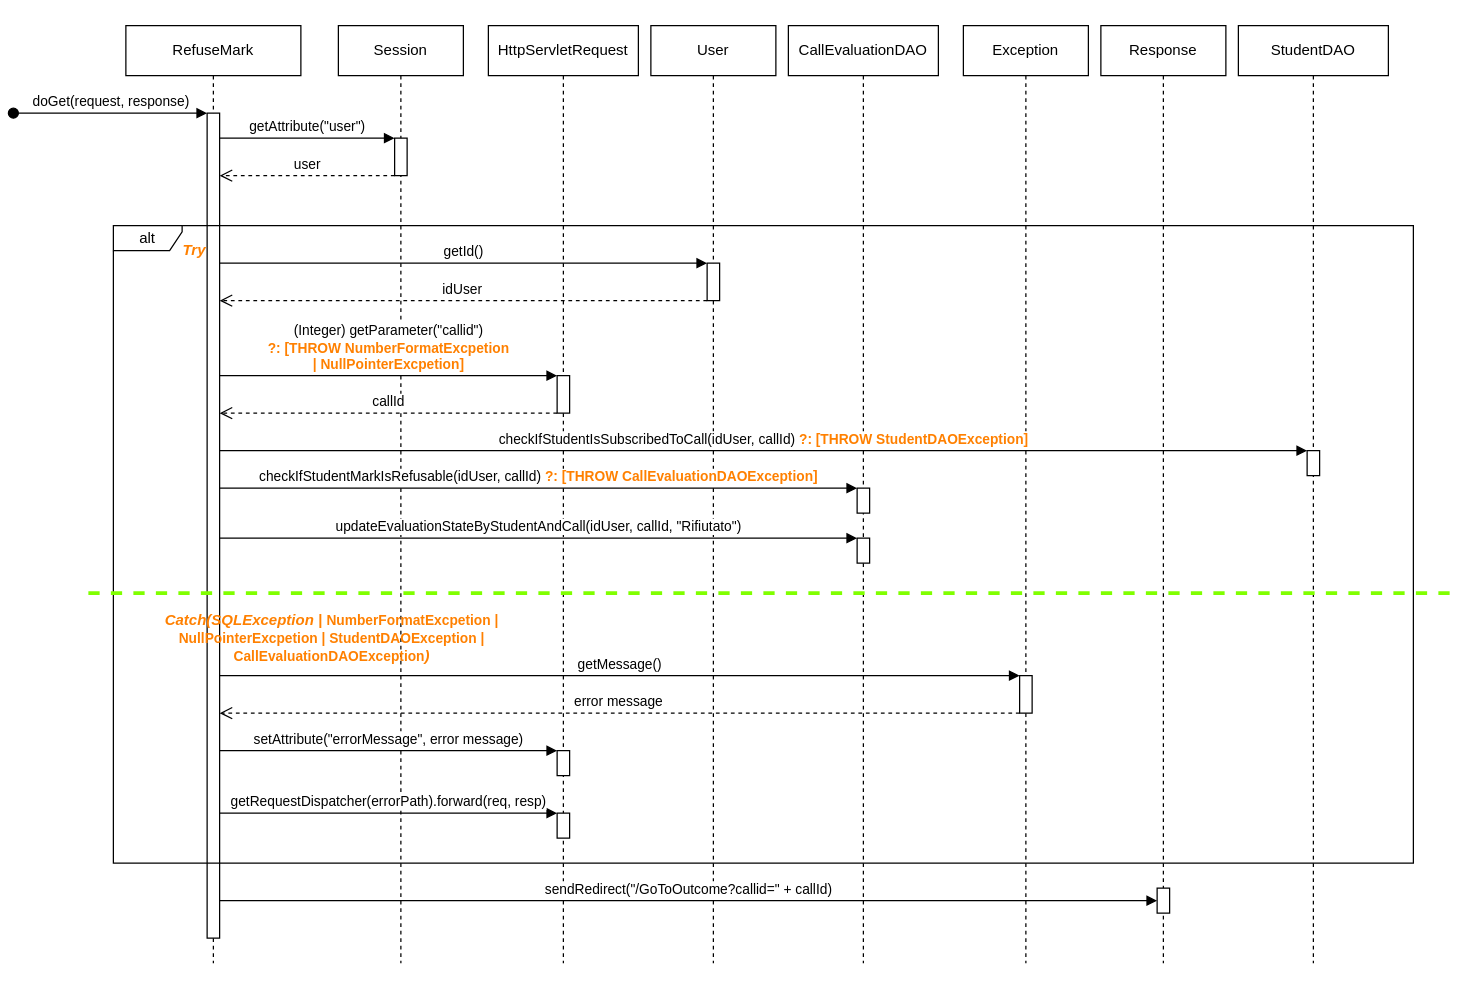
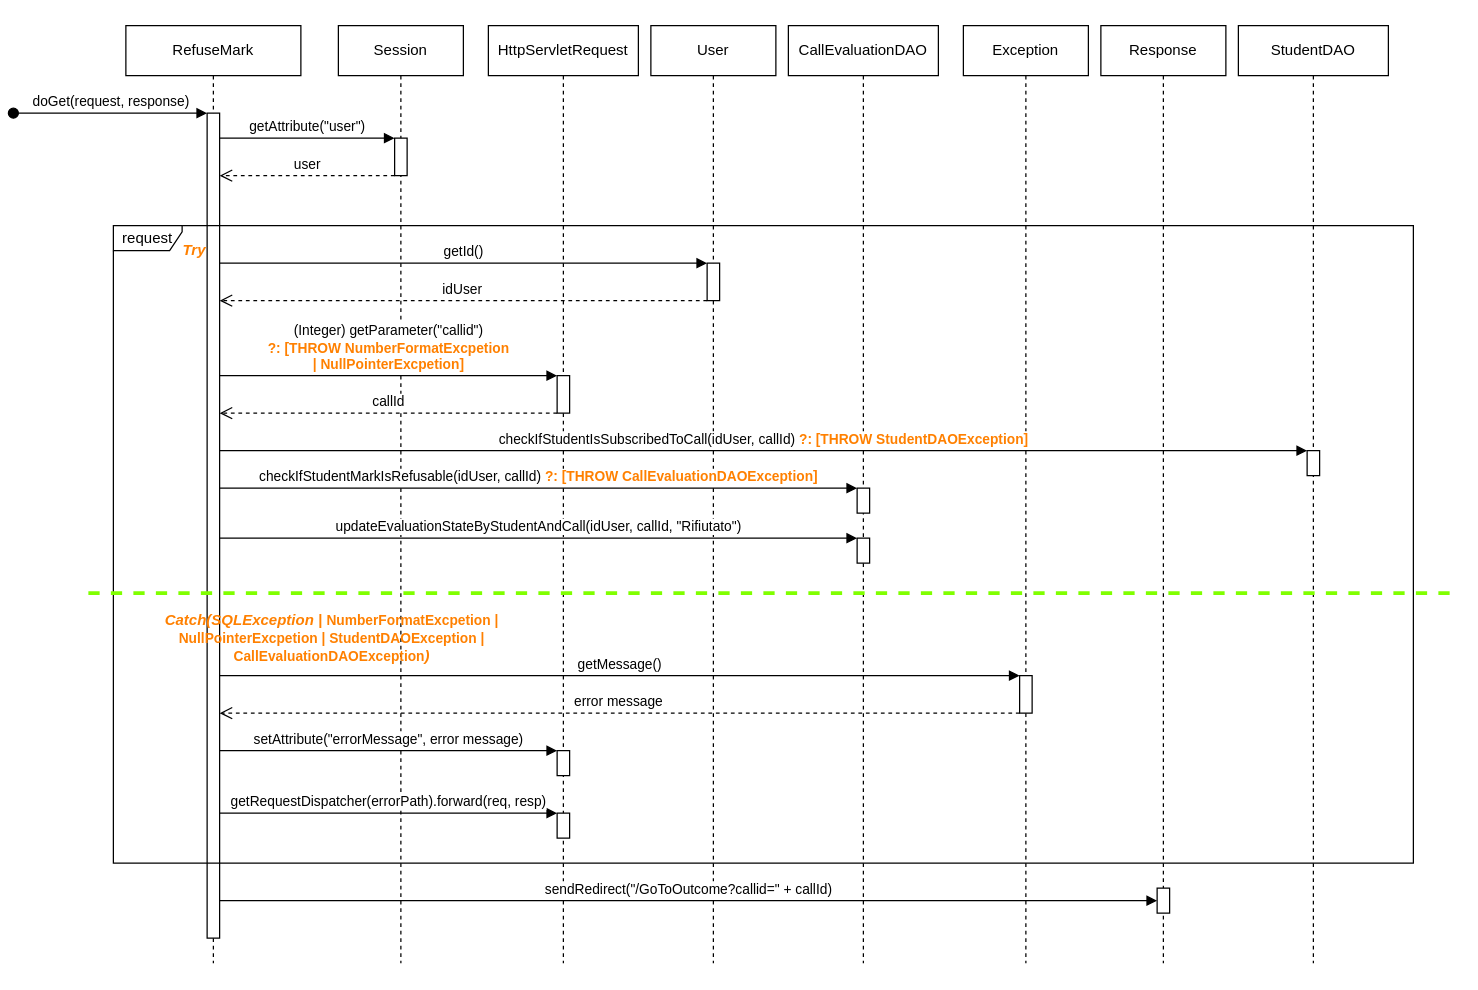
  <mxCell id="0" />
  <mxCell id="1" parent="0" />
  <mxCell id="2" value="RefuseMark" style="shape=umlLifeline;perimeter=lifelinePerimeter;whiteSpace=wrap;html=1;container=0;dropTarget=0;collapsible=0;recursiveResize=0;outlineConnect=0;portConstraint=eastwest;newEdgeStyle={&quot;edgeStyle&quot;:&quot;elbowEdgeStyle&quot;,&quot;elbow&quot;:&quot;vertical&quot;,&quot;curved&quot;:0,&quot;rounded&quot;:0};" vertex="1" parent="1"><mxGeometry x="50" y="20" width="140" height="750" as="geometry" /></mxCell>
  <mxCell id="3" value="doGet(request, response)" style="html=1;verticalAlign=bottom;startArrow=oval;endArrow=block;startSize=8;edgeStyle=elbowEdgeStyle;elbow=vertical;curved=0;rounded=0;" edge="1" parent="2" target="4"><mxGeometry relative="1" as="geometry"><mxPoint x="-90" y="70" as="sourcePoint" /><mxPoint x="55" y="70" as="targetPoint" /></mxGeometry></mxCell>
  <mxCell id="4" value="" style="html=1;points=[];perimeter=orthogonalPerimeter;outlineConnect=0;targetShapes=umlLifeline;portConstraint=eastwest;newEdgeStyle={&quot;edgeStyle&quot;:&quot;elbowEdgeStyle&quot;,&quot;elbow&quot;:&quot;vertical&quot;,&quot;curved&quot;:0,&quot;rounded&quot;:0};" vertex="1" parent="2"><mxGeometry x="65" y="70" width="10" height="660" as="geometry" /></mxCell>
  <mxCell id="5" value="Session" style="shape=umlLifeline;perimeter=lifelinePerimeter;whiteSpace=wrap;html=1;container=0;dropTarget=0;collapsible=0;recursiveResize=0;outlineConnect=0;portConstraint=eastwest;newEdgeStyle={&quot;edgeStyle&quot;:&quot;elbowEdgeStyle&quot;,&quot;elbow&quot;:&quot;vertical&quot;,&quot;curved&quot;:0,&quot;rounded&quot;:0};" vertex="1" parent="1"><mxGeometry x="220" y="20" width="100" height="750" as="geometry" /></mxCell>
  <mxCell id="6" value="" style="html=1;points=[];perimeter=orthogonalPerimeter;outlineConnect=0;targetShapes=umlLifeline;portConstraint=eastwest;newEdgeStyle={&quot;edgeStyle&quot;:&quot;elbowEdgeStyle&quot;,&quot;elbow&quot;:&quot;vertical&quot;,&quot;curved&quot;:0,&quot;rounded&quot;:0};" vertex="1" parent="5"><mxGeometry x="45" y="90" width="10" height="30" as="geometry" /></mxCell>
  <mxCell id="7" value="HttpServletRequest" style="shape=umlLifeline;perimeter=lifelinePerimeter;whiteSpace=wrap;html=1;container=0;dropTarget=0;collapsible=0;recursiveResize=0;outlineConnect=0;portConstraint=eastwest;newEdgeStyle={&quot;edgeStyle&quot;:&quot;elbowEdgeStyle&quot;,&quot;elbow&quot;:&quot;vertical&quot;,&quot;curved&quot;:0,&quot;rounded&quot;:0};" vertex="1" parent="1"><mxGeometry x="340" y="20" width="120" height="750" as="geometry" /></mxCell>
  <mxCell id="8" value="User" style="shape=umlLifeline;perimeter=lifelinePerimeter;whiteSpace=wrap;html=1;container=0;dropTarget=0;collapsible=0;recursiveResize=0;outlineConnect=0;portConstraint=eastwest;newEdgeStyle={&quot;edgeStyle&quot;:&quot;elbowEdgeStyle&quot;,&quot;elbow&quot;:&quot;vertical&quot;,&quot;curved&quot;:0,&quot;rounded&quot;:0};" vertex="1" parent="1"><mxGeometry x="470" y="20" width="100" height="750" as="geometry" /></mxCell>
  <mxCell id="9" value="CallEvaluationDAO" style="shape=umlLifeline;perimeter=lifelinePerimeter;whiteSpace=wrap;html=1;container=0;dropTarget=0;collapsible=0;recursiveResize=0;outlineConnect=0;portConstraint=eastwest;newEdgeStyle={&quot;edgeStyle&quot;:&quot;elbowEdgeStyle&quot;,&quot;elbow&quot;:&quot;vertical&quot;,&quot;curved&quot;:0,&quot;rounded&quot;:0};" vertex="1" parent="1"><mxGeometry x="580" y="20" width="120" height="750" as="geometry" /></mxCell>
  <mxCell id="10" value="Exception" style="shape=umlLifeline;perimeter=lifelinePerimeter;whiteSpace=wrap;html=1;container=0;dropTarget=0;collapsible=0;recursiveResize=0;outlineConnect=0;portConstraint=eastwest;newEdgeStyle={&quot;edgeStyle&quot;:&quot;elbowEdgeStyle&quot;,&quot;elbow&quot;:&quot;vertical&quot;,&quot;curved&quot;:0,&quot;rounded&quot;:0};" vertex="1" parent="1"><mxGeometry x="720" y="20" width="100" height="750" as="geometry" /></mxCell>
  <mxCell id="11" value="Response" style="shape=umlLifeline;perimeter=lifelinePerimeter;whiteSpace=wrap;html=1;container=0;dropTarget=0;collapsible=0;recursiveResize=0;outlineConnect=0;portConstraint=eastwest;newEdgeStyle={&quot;edgeStyle&quot;:&quot;elbowEdgeStyle&quot;,&quot;elbow&quot;:&quot;vertical&quot;,&quot;curved&quot;:0,&quot;rounded&quot;:0};" vertex="1" parent="1"><mxGeometry x="830" y="20" width="100" height="750" as="geometry" /></mxCell>
  <mxCell id="12" value="" style="html=1;points=[];perimeter=orthogonalPerimeter;outlineConnect=0;targetShapes=umlLifeline;portConstraint=eastwest;newEdgeStyle={&quot;edgeStyle&quot;:&quot;elbowEdgeStyle&quot;,&quot;elbow&quot;:&quot;vertical&quot;,&quot;curved&quot;:0,&quot;rounded&quot;:0};" vertex="1" parent="11"><mxGeometry x="45" y="690" width="10" height="20" as="geometry" /></mxCell>
  <mxCell id="13" value="StudentDAO" style="shape=umlLifeline;perimeter=lifelinePerimeter;whiteSpace=wrap;html=1;container=0;dropTarget=0;collapsible=0;recursiveResize=0;outlineConnect=0;portConstraint=eastwest;newEdgeStyle={&quot;edgeStyle&quot;:&quot;elbowEdgeStyle&quot;,&quot;elbow&quot;:&quot;vertical&quot;,&quot;curved&quot;:0,&quot;rounded&quot;:0};" vertex="1" parent="1"><mxGeometry x="940" y="20" width="120" height="750" as="geometry" /></mxCell>
  <mxCell id="14" value="getAttribute(&quot;user&quot;)" style="html=1;verticalAlign=bottom;endArrow=block;edgeStyle=elbowEdgeStyle;elbow=vertical;curved=0;rounded=0;" edge="1" parent="1" source="4" target="6"><mxGeometry relative="1" as="geometry"><mxPoint x="118" y="110" as="sourcePoint" /><Array as="points"><mxPoint x="180" y="110" /><mxPoint x="160" y="120" /><mxPoint x="180" y="110" /></Array><mxPoint x="290" y="110" as="targetPoint" /></mxGeometry></mxCell>
  <mxCell id="15" value="user" style="html=1;verticalAlign=bottom;endArrow=open;dashed=1;endSize=8;edgeStyle=elbowEdgeStyle;elbow=vertical;curved=0;rounded=0;" edge="1" parent="1" source="6" target="4"><mxGeometry x="0.003" relative="1" as="geometry"><mxPoint x="118" y="140" as="targetPoint" /><Array as="points"><mxPoint x="253" y="140" /><mxPoint x="198" y="140" /></Array><mxPoint x="268" y="140" as="sourcePoint" /><mxPoint as="offset" /></mxGeometry></mxCell>
- <mxCell id="16" value="alt" style="shape=umlFrame;whiteSpace=wrap;html=1;pointerEvents=0;width=55;height=20;" vertex="1" parent="1"><mxGeometry x="40" y="180" width="1040" height="510" as="geometry" /></mxCell>
+ <mxCell id="16" value="request" style="shape=umlFrame;whiteSpace=wrap;html=1;pointerEvents=0;width=55;height=20;" vertex="1" parent="1"><mxGeometry x="40" y="180" width="1040" height="510" as="geometry" /></mxCell>
  <mxCell id="17" value="Try" style="text;html=1;align=center;verticalAlign=middle;whiteSpace=wrap;rounded=0;fontStyle=3;fontColor=#FF8000;" vertex="1" parent="1"><mxGeometry x="30" y="190" width="150" height="20" as="geometry" /></mxCell>
  <mxCell id="18" value="getId()" style="html=1;verticalAlign=bottom;endArrow=block;edgeStyle=elbowEdgeStyle;elbow=vertical;curved=0;rounded=0;" edge="1" parent="1" source="4" target="26"><mxGeometry relative="1" as="geometry"><mxPoint x="135" y="220" as="sourcePoint" /><Array as="points"><mxPoint x="380" y="210" /><mxPoint x="192" y="220" /><mxPoint x="172" y="230" /><mxPoint x="192" y="220" /></Array><mxPoint x="277" y="220" as="targetPoint" /></mxGeometry></mxCell>
  <mxCell id="19" value="" style="html=1;points=[];perimeter=orthogonalPerimeter;outlineConnect=0;targetShapes=umlLifeline;portConstraint=eastwest;newEdgeStyle={&quot;edgeStyle&quot;:&quot;elbowEdgeStyle&quot;,&quot;elbow&quot;:&quot;vertical&quot;,&quot;curved&quot;:0,&quot;rounded&quot;:0};" vertex="1" parent="1"><mxGeometry x="395" y="300" width="10" height="30" as="geometry" /></mxCell>
  <mxCell id="20" value="(Integer) getParameter(&quot;callid&quot;) &lt;br&gt;&lt;b&gt;&lt;font color=&quot;#ff8000&quot;&gt;?: [THROW NumberFormatExcpetion &lt;br&gt;| NullPointerExcpetion]&lt;/font&gt;&lt;/b&gt;" style="html=1;verticalAlign=bottom;endArrow=block;edgeStyle=elbowEdgeStyle;elbow=vertical;curved=0;rounded=0;" edge="1" parent="1" source="4" target="19"><mxGeometry relative="1" as="geometry"><mxPoint x="128" y="305" as="sourcePoint" /><Array as="points"><mxPoint x="360" y="300" /><mxPoint x="192" y="305" /><mxPoint x="172" y="315" /><mxPoint x="192" y="305" /></Array><mxPoint x="277" y="305" as="targetPoint" /></mxGeometry></mxCell>
  <mxCell id="21" value="callId" style="html=1;verticalAlign=bottom;endArrow=open;dashed=1;endSize=8;edgeStyle=elbowEdgeStyle;elbow=vertical;curved=0;rounded=0;" edge="1" parent="1" source="19" target="4"><mxGeometry x="0.003" relative="1" as="geometry"><mxPoint x="128" y="335" as="targetPoint" /><Array as="points"><mxPoint x="340" y="330" /><mxPoint x="385" y="335" /><mxPoint x="330" y="335" /></Array><mxPoint x="397" y="335" as="sourcePoint" /><mxPoint as="offset" /></mxGeometry></mxCell>
  <mxCell id="22" value="" style="html=1;points=[];perimeter=orthogonalPerimeter;outlineConnect=0;targetShapes=umlLifeline;portConstraint=eastwest;newEdgeStyle={&quot;edgeStyle&quot;:&quot;elbowEdgeStyle&quot;,&quot;elbow&quot;:&quot;vertical&quot;,&quot;curved&quot;:0,&quot;rounded&quot;:0};" vertex="1" parent="1"><mxGeometry x="395" y="600" width="10" height="20" as="geometry" /></mxCell>
  <mxCell id="23" value="setAttribute(&quot;errorMessage&quot;, error message)" style="html=1;verticalAlign=bottom;endArrow=block;edgeStyle=elbowEdgeStyle;elbow=vertical;curved=0;rounded=0;" edge="1" parent="1" target="22"><mxGeometry relative="1" as="geometry"><mxPoint x="125" y="600" as="sourcePoint" /><Array as="points"><mxPoint x="182" y="600" /><mxPoint x="162" y="610" /><mxPoint x="182" y="600" /></Array><mxPoint x="267" y="600" as="targetPoint" /></mxGeometry></mxCell>
  <mxCell id="24" value="" style="html=1;points=[];perimeter=orthogonalPerimeter;outlineConnect=0;targetShapes=umlLifeline;portConstraint=eastwest;newEdgeStyle={&quot;edgeStyle&quot;:&quot;elbowEdgeStyle&quot;,&quot;elbow&quot;:&quot;vertical&quot;,&quot;curved&quot;:0,&quot;rounded&quot;:0};" vertex="1" parent="1"><mxGeometry x="395" y="650" width="10" height="20" as="geometry" /></mxCell>
  <mxCell id="25" value="getRequestDispatcher(errorPath).forward(req, resp)" style="html=1;verticalAlign=bottom;endArrow=block;edgeStyle=elbowEdgeStyle;elbow=vertical;curved=0;rounded=0;" edge="1" parent="1" target="24"><mxGeometry relative="1" as="geometry"><mxPoint x="125" y="650" as="sourcePoint" /><Array as="points"><mxPoint x="182" y="650" /><mxPoint x="162" y="660" /><mxPoint x="182" y="650" /></Array><mxPoint x="267" y="650" as="targetPoint" /></mxGeometry></mxCell>
  <mxCell id="26" value="" style="html=1;points=[];perimeter=orthogonalPerimeter;outlineConnect=0;targetShapes=umlLifeline;portConstraint=eastwest;newEdgeStyle={&quot;edgeStyle&quot;:&quot;elbowEdgeStyle&quot;,&quot;elbow&quot;:&quot;vertical&quot;,&quot;curved&quot;:0,&quot;rounded&quot;:0};" vertex="1" parent="1"><mxGeometry x="515" y="210" width="10" height="30" as="geometry" /></mxCell>
  <mxCell id="27" value="" style="html=1;points=[];perimeter=orthogonalPerimeter;outlineConnect=0;targetShapes=umlLifeline;portConstraint=eastwest;newEdgeStyle={&quot;edgeStyle&quot;:&quot;elbowEdgeStyle&quot;,&quot;elbow&quot;:&quot;vertical&quot;,&quot;curved&quot;:0,&quot;rounded&quot;:0};" vertex="1" parent="1"><mxGeometry x="635" y="390" width="10" height="20" as="geometry" /></mxCell>
  <mxCell id="28" value="idUser" style="html=1;verticalAlign=bottom;endArrow=open;dashed=1;endSize=8;edgeStyle=elbowEdgeStyle;elbow=vertical;curved=0;rounded=0;" edge="1" parent="1" source="26" target="4"><mxGeometry x="0.003" relative="1" as="geometry"><mxPoint x="135" y="250" as="targetPoint" /><Array as="points"><mxPoint x="420" y="240" /><mxPoint x="450" y="250" /><mxPoint x="525" y="250" /><mxPoint x="470" y="250" /></Array><mxPoint x="540" y="250" as="sourcePoint" /><mxPoint as="offset" /></mxGeometry></mxCell>
  <mxCell id="29" value="" style="html=1;points=[];perimeter=orthogonalPerimeter;outlineConnect=0;targetShapes=umlLifeline;portConstraint=eastwest;newEdgeStyle={&quot;edgeStyle&quot;:&quot;elbowEdgeStyle&quot;,&quot;elbow&quot;:&quot;vertical&quot;,&quot;curved&quot;:0,&quot;rounded&quot;:0};" vertex="1" parent="1"><mxGeometry x="765" y="540" width="10" height="30" as="geometry" /></mxCell>
  <mxCell id="30" value="" style="html=1;points=[];perimeter=orthogonalPerimeter;outlineConnect=0;targetShapes=umlLifeline;portConstraint=eastwest;newEdgeStyle={&quot;edgeStyle&quot;:&quot;elbowEdgeStyle&quot;,&quot;elbow&quot;:&quot;vertical&quot;,&quot;curved&quot;:0,&quot;rounded&quot;:0};" vertex="1" parent="1"><mxGeometry x="995" y="360" width="10" height="20" as="geometry" /></mxCell>
  <mxCell id="31" value="" style="html=1;points=[];perimeter=orthogonalPerimeter;outlineConnect=0;targetShapes=umlLifeline;portConstraint=eastwest;newEdgeStyle={&quot;edgeStyle&quot;:&quot;elbowEdgeStyle&quot;,&quot;elbow&quot;:&quot;vertical&quot;,&quot;curved&quot;:0,&quot;rounded&quot;:0};" vertex="1" parent="1"><mxGeometry x="635" y="430" width="10" height="20" as="geometry" /></mxCell>
  <mxCell id="32" value="checkIfStudentIsSubscribedToCall(idUser, callId) &lt;b&gt;&lt;font color=&quot;#ff8000&quot;&gt;?: [THROW StudentDAOException]&lt;/font&gt;&lt;/b&gt;" style="html=1;verticalAlign=bottom;endArrow=block;edgeStyle=elbowEdgeStyle;elbow=vertical;curved=0;rounded=0;" edge="1" parent="1" source="4" target="30"><mxGeometry x="-0.001" relative="1" as="geometry"><mxPoint x="135" y="450" as="sourcePoint" /><Array as="points"><mxPoint x="910" y="360" /><mxPoint x="960" y="450" /><mxPoint x="920" y="460" /><mxPoint x="334" y="641.5" /><mxPoint x="196" y="630.5" /><mxPoint x="176" y="640.5" /><mxPoint x="196" y="630.5" /></Array><mxPoint x="639" y="641.5" as="targetPoint" /><mxPoint as="offset" /></mxGeometry></mxCell>
  <mxCell id="33" value="updateEvaluationStateByStudentAndCall(idUser, callId, &quot;Rifiutato&quot;)" style="html=1;verticalAlign=bottom;endArrow=block;edgeStyle=elbowEdgeStyle;elbow=vertical;curved=0;rounded=0;" edge="1" parent="1" source="4" target="31"><mxGeometry x="-0.001" relative="1" as="geometry"><mxPoint x="135" y="490" as="sourcePoint" /><Array as="points"><mxPoint x="620" y="430" /><mxPoint x="750" y="420" /><mxPoint x="965" y="490" /><mxPoint x="925" y="500" /><mxPoint x="339" y="681.5" /><mxPoint x="201" y="670.5" /><mxPoint x="181" y="680.5" /><mxPoint x="201" y="670.5" /></Array><mxPoint x="1010" y="490" as="targetPoint" /><mxPoint as="offset" /></mxGeometry></mxCell>
  <mxCell id="34" value="checkIfStudentMarkIsRefusable(idUser, callId) &lt;b&gt;&lt;font color=&quot;#ff8000&quot;&gt;?: [THROW CallEvaluationDAOException]&lt;/font&gt;&lt;/b&gt;" style="html=1;verticalAlign=bottom;endArrow=block;edgeStyle=elbowEdgeStyle;elbow=vertical;curved=0;rounded=0;" edge="1" parent="1" source="4" target="27"><mxGeometry relative="1" as="geometry"><mxPoint x="135" y="520" as="sourcePoint" /><Array as="points"><mxPoint x="590" y="390" /><mxPoint x="450" y="520" /><mxPoint x="202" y="530" /><mxPoint x="182" y="540" /><mxPoint x="202" y="530" /></Array><mxPoint x="537" y="530" as="targetPoint" /></mxGeometry></mxCell>
  <mxCell id="35" value="" style="line;strokeWidth=3;align=left;verticalAlign=middle;spacingTop=-1;spacingLeft=3;spacingRight=3;rotatable=0;labelPosition=right;points=[];portConstraint=eastwest;dashed=1;strokeColor=#80FF00;" vertex="1" parent="1"><mxGeometry x="20" y="470" width="1090" height="8" as="geometry" /></mxCell>
  <mxCell id="36" value="getMessage()" style="html=1;verticalAlign=bottom;endArrow=block;edgeStyle=elbowEdgeStyle;elbow=vertical;curved=0;rounded=0;" edge="1" parent="1" target="29"><mxGeometry relative="1" as="geometry"><mxPoint x="125" y="540" as="sourcePoint" /><Array as="points"><mxPoint x="590" y="540" /><mxPoint x="560" y="550" /><mxPoint x="340" y="561" /><mxPoint x="202" y="550" /><mxPoint x="182" y="560" /><mxPoint x="202" y="550" /></Array><mxPoint x="645" y="561" as="targetPoint" /></mxGeometry></mxCell>
  <mxCell id="37" value="error message" style="html=1;verticalAlign=bottom;endArrow=open;dashed=1;endSize=8;edgeStyle=elbowEdgeStyle;elbow=vertical;curved=0;rounded=0;" edge="1" parent="1" source="29"><mxGeometry x="0.003" relative="1" as="geometry"><mxPoint x="125" y="570" as="targetPoint" /><Array as="points"><mxPoint x="432" y="570" /><mxPoint x="637" y="559" /><mxPoint x="582" y="559" /></Array><mxPoint x="747" y="570" as="sourcePoint" /><mxPoint as="offset" /></mxGeometry></mxCell>
  <mxCell id="38" value="Catch(SQLException | &lt;b style=&quot;color: rgb(240, 240, 240); font-size: 11px; font-style: normal;&quot;&gt;&lt;font color=&quot;#ff8000&quot;&gt;NumberFormatExcpetion | NullPointerExcpetion | StudentDAOException | CallEvaluationDAOException&lt;/font&gt;&lt;/b&gt;)" style="text;html=1;align=center;verticalAlign=middle;whiteSpace=wrap;rounded=0;fontStyle=3;fontColor=#FF8000;" vertex="1" parent="1"><mxGeometry x="50" y="499.5" width="330" height="20" as="geometry" /></mxCell>
  <mxCell id="39" value="sendRedirect(&quot;/GoToOutcome?callid=&quot; + callId)" style="html=1;verticalAlign=bottom;endArrow=block;edgeStyle=elbowEdgeStyle;elbow=vertical;curved=0;rounded=0;" edge="1" parent="1" source="4" target="12"><mxGeometry relative="1" as="geometry"><mxPoint x="125" y="680" as="sourcePoint" /><Array as="points"><mxPoint x="690" y="720" /><mxPoint x="750" y="690" /><mxPoint x="590" y="680" /><mxPoint x="560" y="690" /><mxPoint x="340" y="701" /><mxPoint x="202" y="690" /><mxPoint x="182" y="700" /><mxPoint x="202" y="690" /></Array><mxPoint x="765" y="680" as="targetPoint" /></mxGeometry></mxCell>
